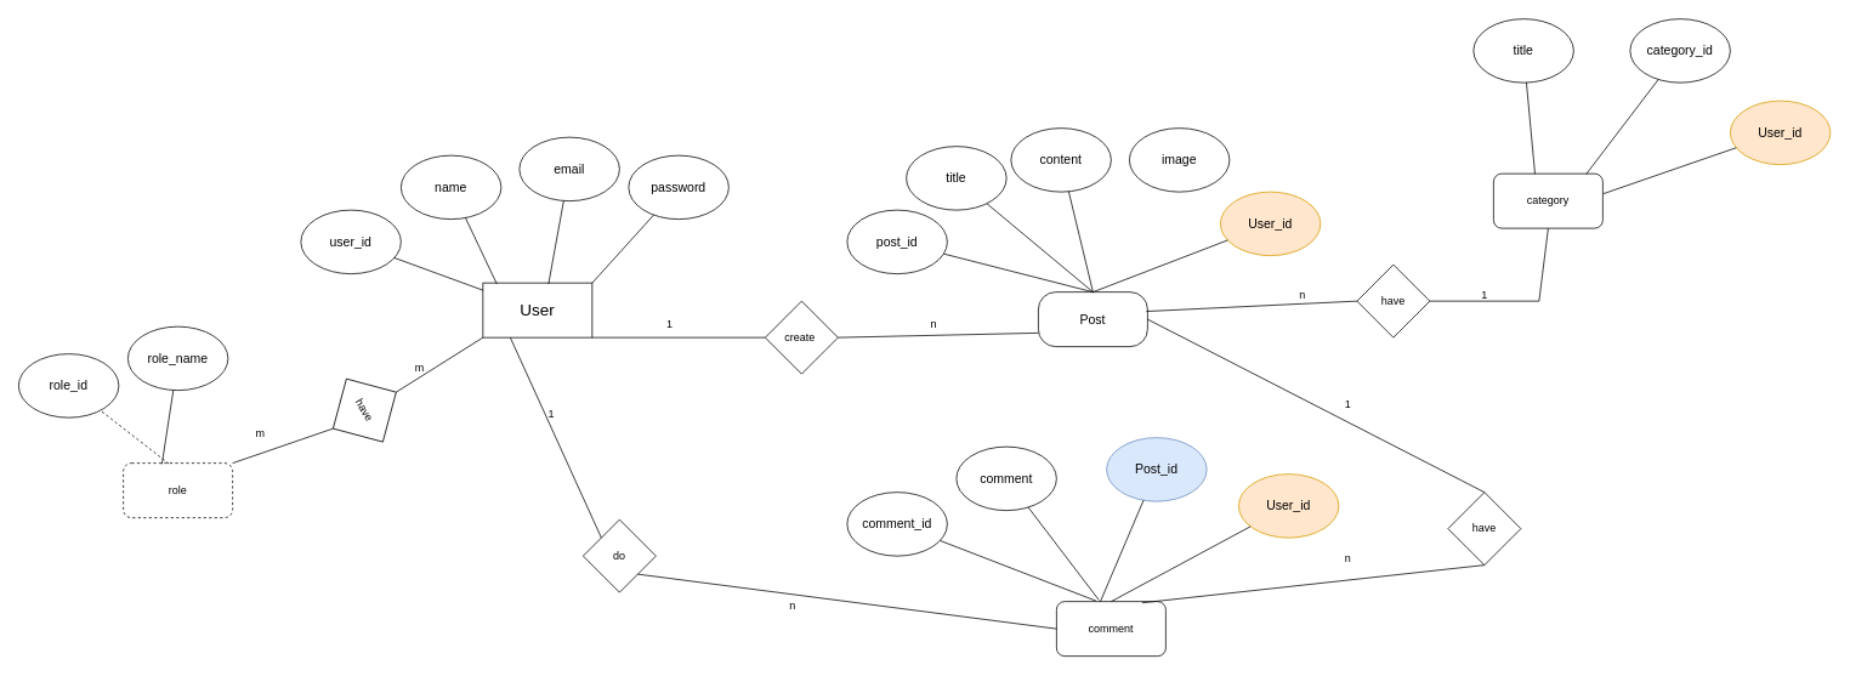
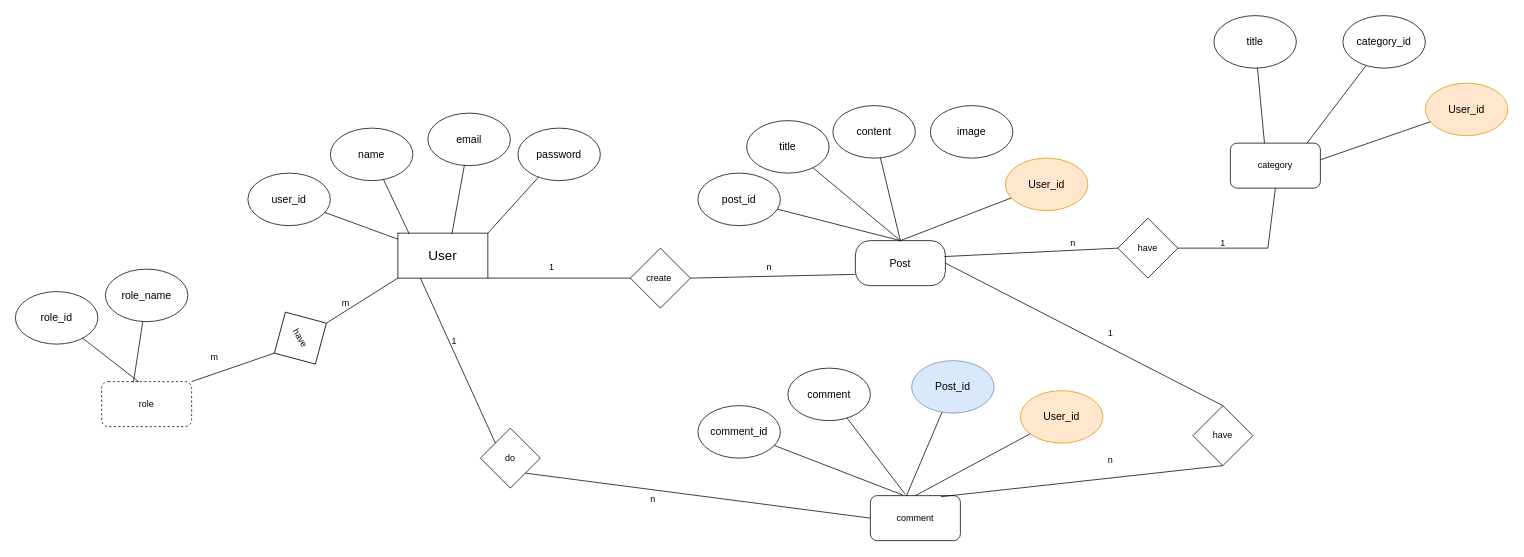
  <mxCell id="0" />
  <mxCell id="1" parent="0" />
  <mxCell id="2" value="&lt;font style=&quot;font-size: 18px;&quot;&gt;User&lt;/font&gt;" style="rounded=0;whiteSpace=wrap;html=1;" parent="1" vertex="1"><mxGeometry x="530" y="310" width="120" height="60" as="geometry" /></mxCell>
  <mxCell id="3" value="&lt;font style=&quot;font-size: 14px;&quot;&gt;user_id&lt;br&gt;&lt;/font&gt;" style="ellipse;whiteSpace=wrap;html=1;" parent="1" vertex="1"><mxGeometry x="330" y="230" width="110" height="70" as="geometry" /></mxCell>
  <mxCell id="4" value="" style="endArrow=none;html=1;rounded=0;" parent="1" source="2" target="3" edge="1"><mxGeometry width="50" height="50" relative="1" as="geometry"><mxPoint x="880" y="350" as="sourcePoint" /><mxPoint x="930" y="300" as="targetPoint" /><Array as="points" /></mxGeometry></mxCell>
  <mxCell id="5" value="&lt;font style=&quot;font-size: 14px;&quot;&gt;name&lt;br&gt;&lt;/font&gt;" style="ellipse;whiteSpace=wrap;html=1;" parent="1" vertex="1"><mxGeometry x="440" y="170" width="110" height="70" as="geometry" /></mxCell>
  <mxCell id="6" value="" style="endArrow=none;html=1;rounded=0;exitX=0.127;exitY=0.02;exitDx=0;exitDy=0;exitPerimeter=0;" parent="1" source="2" target="5" edge="1"><mxGeometry width="50" height="50" relative="1" as="geometry"><mxPoint x="666" y="240" as="sourcePoint" /><mxPoint x="1040" y="270" as="targetPoint" /><Array as="points" /></mxGeometry></mxCell>
  <mxCell id="7" value="&lt;font style=&quot;font-size: 14px;&quot;&gt;email&lt;br&gt;&lt;/font&gt;" style="ellipse;whiteSpace=wrap;html=1;" parent="1" vertex="1"><mxGeometry x="570" y="150" width="110" height="70" as="geometry" /></mxCell>
  <mxCell id="8" value="" style="endArrow=none;html=1;rounded=0;exitX=0.6;exitY=0.02;exitDx=0;exitDy=0;exitPerimeter=0;" parent="1" source="2" target="7" edge="1"><mxGeometry width="50" height="50" relative="1" as="geometry"><mxPoint x="580" y="281" as="sourcePoint" /><mxPoint x="1050" y="280" as="targetPoint" /><Array as="points" /></mxGeometry></mxCell>
  <mxCell id="9" value="&lt;font style=&quot;font-size: 14px;&quot;&gt;password&lt;br&gt;&lt;/font&gt;" style="ellipse;whiteSpace=wrap;html=1;" parent="1" vertex="1"><mxGeometry x="690" y="170" width="110" height="70" as="geometry" /></mxCell>
  <mxCell id="10" value="" style="endArrow=none;html=1;rounded=0;exitX=1;exitY=0;exitDx=0;exitDy=0;" parent="1" source="2" target="9" edge="1"><mxGeometry width="50" height="50" relative="1" as="geometry"><mxPoint x="775" y="291" as="sourcePoint" /><mxPoint x="1250" y="290" as="targetPoint" /><Array as="points" /></mxGeometry></mxCell>
  <mxCell id="11" value="&lt;font style=&quot;font-size: 14px;&quot;&gt;Post&lt;/font&gt;" style="rounded=1;whiteSpace=wrap;html=1;arcSize=32;" parent="1" vertex="1"><mxGeometry x="1140" y="320" width="120" height="60" as="geometry" /></mxCell>
  <mxCell id="12" value="&lt;font style=&quot;font-size: 14px;&quot;&gt;content&lt;br&gt;&lt;/font&gt;" style="ellipse;whiteSpace=wrap;html=1;" parent="1" vertex="1"><mxGeometry x="1110" y="140" width="110" height="70" as="geometry" /></mxCell>
  <mxCell id="13" value="" style="endArrow=none;html=1;rounded=0;exitX=0.5;exitY=0;exitDx=0;exitDy=0;" parent="1" source="11" target="12" edge="1"><mxGeometry width="50" height="50" relative="1" as="geometry"><mxPoint x="1165" y="410" as="sourcePoint" /><mxPoint x="1610" y="300" as="targetPoint" /><Array as="points" /></mxGeometry></mxCell>
  <mxCell id="14" value="&lt;font style=&quot;font-size: 14px;&quot;&gt;image&lt;br&gt;&lt;/font&gt;" style="ellipse;whiteSpace=wrap;html=1;" parent="1" vertex="1"><mxGeometry x="1240" y="140" width="110" height="70" as="geometry" /></mxCell>
  <mxCell id="15" value="" style="endArrow=none;html=1;rounded=0;exitX=0.5;exitY=0;exitDx=0;exitDy=0;" parent="1" source="11" target="16" edge="1"><mxGeometry width="50" height="50" relative="1" as="geometry"><mxPoint x="930" y="230" as="sourcePoint" /><mxPoint x="1510" y="250" as="targetPoint" /><Array as="points" /></mxGeometry></mxCell>
  <mxCell id="16" value="&lt;font style=&quot;font-size: 14px;&quot;&gt;title&lt;br&gt;&lt;/font&gt;" style="ellipse;whiteSpace=wrap;html=1;" parent="1" vertex="1"><mxGeometry x="995" y="160" width="110" height="70" as="geometry" /></mxCell>
  <mxCell id="17" value="&lt;font style=&quot;font-size: 14px;&quot;&gt;post_id&lt;br&gt;&lt;/font&gt;" style="ellipse;whiteSpace=wrap;html=1;" parent="1" vertex="1"><mxGeometry x="930" y="230" width="110" height="70" as="geometry" /></mxCell>
  <mxCell id="18" value="" style="endArrow=none;html=1;rounded=0;exitX=0.5;exitY=0;exitDx=0;exitDy=0;" parent="1" source="11" target="17" edge="1"><mxGeometry width="50" height="50" relative="1" as="geometry"><mxPoint x="1110" y="330" as="sourcePoint" /><mxPoint x="1367" y="240" as="targetPoint" /><Array as="points" /></mxGeometry></mxCell>
  <mxCell id="19" value="&lt;font style=&quot;font-size: 14px;&quot;&gt;User_id&lt;br&gt;&lt;/font&gt;" style="ellipse;whiteSpace=wrap;html=1;fillColor=#ffe6cc;strokeColor=#d79b00;" parent="1" vertex="1"><mxGeometry x="1340" y="210" width="110" height="70" as="geometry" /></mxCell>
  <mxCell id="20" value="" style="endArrow=none;html=1;rounded=0;exitX=0.5;exitY=0;exitDx=0;exitDy=0;" parent="1" source="11" target="19" edge="1"><mxGeometry width="50" height="50" relative="1" as="geometry"><mxPoint x="1165" y="410" as="sourcePoint" /><mxPoint x="1760" y="300" as="targetPoint" /><Array as="points" /></mxGeometry></mxCell>
  <mxCell id="21" value="create&amp;nbsp;" style="rhombus;whiteSpace=wrap;html=1;" vertex="1" parent="1"><mxGeometry x="840" y="330" width="80" height="80" as="geometry" /></mxCell>
  <mxCell id="22" value="" style="endArrow=none;html=1;rounded=0;exitX=1;exitY=1;exitDx=0;exitDy=0;entryX=0;entryY=0.5;entryDx=0;entryDy=0;" edge="1" parent="1" source="2" target="21"><mxGeometry width="50" height="50" relative="1" as="geometry"><mxPoint x="800" y="430" as="sourcePoint" /><mxPoint x="850" y="380" as="targetPoint" /></mxGeometry></mxCell>
  <mxCell id="23" value="" style="endArrow=none;html=1;rounded=0;exitX=0;exitY=0.75;exitDx=0;exitDy=0;entryX=1;entryY=0.5;entryDx=0;entryDy=0;" edge="1" parent="1" source="11" target="21"><mxGeometry width="50" height="50" relative="1" as="geometry"><mxPoint x="680" y="340" as="sourcePoint" /><mxPoint x="850" y="380" as="targetPoint" /><Array as="points" /></mxGeometry></mxCell>
  <mxCell id="24" value="1" style="text;html=1;align=center;verticalAlign=middle;resizable=0;points=[];autosize=1;strokeColor=none;fillColor=none;" vertex="1" parent="1"><mxGeometry x="720" y="340" width="30" height="30" as="geometry" /></mxCell>
  <mxCell id="25" value="n" style="text;html=1;align=center;verticalAlign=middle;resizable=0;points=[];autosize=1;strokeColor=none;fillColor=none;rounded=1;" vertex="1" parent="1"><mxGeometry x="1010" y="340" width="30" height="30" as="geometry" /></mxCell>
  <mxCell id="26" value="comment" style="rounded=1;whiteSpace=wrap;html=1;" vertex="1" parent="1"><mxGeometry x="1160" y="660" width="120" height="60" as="geometry" /></mxCell>
  <mxCell id="27" value="&lt;font style=&quot;font-size: 14px;&quot;&gt;comment_id&lt;br&gt;&lt;/font&gt;" style="ellipse;whiteSpace=wrap;html=1;" vertex="1" parent="1"><mxGeometry x="930" y="540" width="110" height="70" as="geometry" /></mxCell>
  <mxCell id="28" value="" style="endArrow=none;html=1;rounded=0;exitX=0.361;exitY=-0.012;exitDx=0;exitDy=0;exitPerimeter=0;" edge="1" target="27" parent="1" source="26"><mxGeometry width="50" height="50" relative="1" as="geometry"><mxPoint x="1200" y="630" as="sourcePoint" /><mxPoint x="1367" y="550" as="targetPoint" /><Array as="points" /></mxGeometry></mxCell>
  <mxCell id="29" value="" style="endArrow=none;html=1;rounded=0;exitX=0.387;exitY=-0.028;exitDx=0;exitDy=0;exitPerimeter=0;" edge="1" target="30" parent="1" source="26"><mxGeometry width="50" height="50" relative="1" as="geometry"><mxPoint x="1200" y="630" as="sourcePoint" /><mxPoint x="1487" y="500" as="targetPoint" /><Array as="points" /></mxGeometry></mxCell>
  <mxCell id="30" value="&lt;font style=&quot;font-size: 14px;&quot;&gt;comment&lt;br&gt;&lt;/font&gt;" style="ellipse;whiteSpace=wrap;html=1;" vertex="1" parent="1"><mxGeometry x="1050" y="490" width="110" height="70" as="geometry" /></mxCell>
  <mxCell id="31" value="&lt;font style=&quot;font-size: 14px;&quot;&gt;User_id&lt;br&gt;&lt;/font&gt;" style="ellipse;whiteSpace=wrap;html=1;fillColor=#ffe6cc;strokeColor=#d79b00;" vertex="1" parent="1"><mxGeometry x="1360" y="520" width="110" height="70" as="geometry" /></mxCell>
  <mxCell id="32" value="" style="endArrow=none;html=1;rounded=0;exitX=0.5;exitY=0;exitDx=0;exitDy=0;" edge="1" target="31" parent="1" source="26"><mxGeometry width="50" height="50" relative="1" as="geometry"><mxPoint x="1220" y="630" as="sourcePoint" /><mxPoint x="1780" y="610" as="targetPoint" /><Array as="points" /></mxGeometry></mxCell>
  <mxCell id="33" value="&lt;font style=&quot;font-size: 14px;&quot;&gt;Post_id&lt;br&gt;&lt;/font&gt;" style="ellipse;whiteSpace=wrap;html=1;fillColor=#dae8fc;strokeColor=#6c8ebf;" vertex="1" parent="1"><mxGeometry x="1215" y="480" width="110" height="70" as="geometry" /></mxCell>
  <mxCell id="34" value="" style="endArrow=none;html=1;rounded=0;exitX=0.4;exitY=0.007;exitDx=0;exitDy=0;exitPerimeter=0;" edge="1" target="33" parent="1" source="26"><mxGeometry width="50" height="50" relative="1" as="geometry"><mxPoint x="1075" y="590" as="sourcePoint" /><mxPoint x="1635" y="570" as="targetPoint" /><Array as="points" /></mxGeometry></mxCell>
  <mxCell id="35" value="do" style="rhombus;whiteSpace=wrap;html=1;" vertex="1" parent="1"><mxGeometry x="640" y="570" width="80" height="80" as="geometry" /></mxCell>
  <mxCell id="36" value="have" style="rhombus;whiteSpace=wrap;html=1;" vertex="1" parent="1"><mxGeometry x="1590" y="540" width="80" height="80" as="geometry" /></mxCell>
  <mxCell id="37" value="1" style="text;html=1;align=center;verticalAlign=middle;resizable=0;points=[];autosize=1;strokeColor=none;fillColor=none;" vertex="1" parent="1"><mxGeometry x="590" y="438.75" width="30" height="30" as="geometry" /></mxCell>
  <mxCell id="38" value="" style="endArrow=none;html=1;rounded=0;exitX=0.25;exitY=1;exitDx=0;exitDy=0;entryX=0;entryY=0;entryDx=0;entryDy=0;" edge="1" parent="1" source="2" target="35"><mxGeometry width="50" height="50" relative="1" as="geometry"><mxPoint x="520" y="468.75" as="sourcePoint" /><mxPoint x="710" y="468.75" as="targetPoint" /></mxGeometry></mxCell>
  <mxCell id="39" value="n" style="text;html=1;align=center;verticalAlign=middle;resizable=0;points=[];autosize=1;strokeColor=none;fillColor=none;" vertex="1" parent="1"><mxGeometry x="855" y="650" width="30" height="30" as="geometry" /></mxCell>
  <mxCell id="40" value="" style="endArrow=none;html=1;rounded=0;exitX=0.25;exitY=1;exitDx=0;exitDy=0;entryX=0;entryY=0.5;entryDx=0;entryDy=0;" edge="1" parent="1" target="26"><mxGeometry width="50" height="50" relative="1" as="geometry"><mxPoint x="700" y="630" as="sourcePoint" /><mxPoint x="800" y="850" as="targetPoint" /></mxGeometry></mxCell>
  <mxCell id="41" value="" style="endArrow=none;html=1;rounded=0;exitX=1;exitY=0.5;exitDx=0;exitDy=0;entryX=0.5;entryY=0;entryDx=0;entryDy=0;" edge="1" parent="1" source="11" target="36"><mxGeometry width="50" height="50" relative="1" as="geometry"><mxPoint x="1150" y="375" as="sourcePoint" /><mxPoint x="930" y="380" as="targetPoint" /><Array as="points" /></mxGeometry></mxCell>
  <mxCell id="42" value="" style="endArrow=none;html=1;rounded=0;exitX=0.783;exitY=0.024;exitDx=0;exitDy=0;exitPerimeter=0;entryX=0.5;entryY=1;entryDx=0;entryDy=0;" edge="1" parent="1" source="26" target="36"><mxGeometry width="50" height="50" relative="1" as="geometry"><mxPoint x="1270" y="660" as="sourcePoint" /><mxPoint x="1602" y="808" as="targetPoint" /><Array as="points" /></mxGeometry></mxCell>
  <mxCell id="43" value="n" style="text;html=1;align=center;verticalAlign=middle;resizable=0;points=[];autosize=1;strokeColor=none;fillColor=none;" vertex="1" parent="1"><mxGeometry x="1465" y="598" width="30" height="30" as="geometry" /></mxCell>
  <mxCell id="44" value="1" style="text;html=1;align=center;verticalAlign=middle;resizable=0;points=[];autosize=1;strokeColor=none;fillColor=none;" vertex="1" parent="1"><mxGeometry x="1465" y="428" width="30" height="30" as="geometry" /></mxCell>
  <mxCell id="45" value="category" style="rounded=1;whiteSpace=wrap;html=1;" vertex="1" parent="1"><mxGeometry x="1640" y="190" width="120" height="60" as="geometry" /></mxCell>
  <mxCell id="46" value="&lt;font style=&quot;font-size: 14px;&quot;&gt;category_id&lt;br&gt;&lt;/font&gt;" style="ellipse;whiteSpace=wrap;html=1;" vertex="1" parent="1"><mxGeometry x="1790" y="20" width="110" height="70" as="geometry" /></mxCell>
  <mxCell id="47" value="" style="endArrow=none;html=1;rounded=0;exitX=0.849;exitY=0.006;exitDx=0;exitDy=0;exitPerimeter=0;" edge="1" parent="1" source="45" target="46"><mxGeometry width="50" height="50" relative="1" as="geometry"><mxPoint x="1750" y="200" as="sourcePoint" /><mxPoint x="2170" y="190" as="targetPoint" /><Array as="points" /></mxGeometry></mxCell>
  <mxCell id="48" value="&lt;font style=&quot;font-size: 14px;&quot;&gt;title&lt;br&gt;&lt;/font&gt;" style="ellipse;whiteSpace=wrap;html=1;" vertex="1" parent="1"><mxGeometry x="1618" y="20" width="110" height="70" as="geometry" /></mxCell>
  <mxCell id="49" value="" style="endArrow=none;html=1;rounded=0;exitX=0.379;exitY=0.004;exitDx=0;exitDy=0;exitPerimeter=0;" edge="1" target="48" parent="1" source="45"><mxGeometry width="50" height="50" relative="1" as="geometry"><mxPoint x="1570" y="200" as="sourcePoint" /><mxPoint x="1998" y="190" as="targetPoint" /><Array as="points" /></mxGeometry></mxCell>
  <mxCell id="50" value="have" style="rhombus;whiteSpace=wrap;html=1;" vertex="1" parent="1"><mxGeometry x="1490" y="290" width="80" height="80" as="geometry" /></mxCell>
  <mxCell id="51" value="" style="endArrow=none;html=1;rounded=0;exitX=1;exitY=0.5;exitDx=0;exitDy=0;entryX=0.5;entryY=1;entryDx=0;entryDy=0;" edge="1" parent="1" source="50" target="45"><mxGeometry width="50" height="50" relative="1" as="geometry"><mxPoint x="1752" y="210" as="sourcePoint" /><mxPoint x="1833" y="97" as="targetPoint" /><Array as="points"><mxPoint x="1690" y="330" /></Array></mxGeometry></mxCell>
  <mxCell id="52" value="" style="endArrow=none;html=1;rounded=0;entryX=0;entryY=0.5;entryDx=0;entryDy=0;exitX=0.989;exitY=0.354;exitDx=0;exitDy=0;exitPerimeter=0;" edge="1" parent="1" source="11" target="50"><mxGeometry width="50" height="50" relative="1" as="geometry"><mxPoint x="1260" y="350" as="sourcePoint" /><mxPoint x="1360" y="270" as="targetPoint" /><Array as="points" /></mxGeometry></mxCell>
  <mxCell id="53" value="n" style="text;html=1;align=center;verticalAlign=middle;resizable=0;points=[];autosize=1;strokeColor=none;fillColor=none;" vertex="1" parent="1"><mxGeometry x="1415" y="308" width="30" height="30" as="geometry" /></mxCell>
  <mxCell id="54" value="1" style="text;html=1;align=center;verticalAlign=middle;resizable=0;points=[];autosize=1;strokeColor=none;fillColor=none;" vertex="1" parent="1"><mxGeometry x="1615" y="308" width="30" height="30" as="geometry" /></mxCell>
  <mxCell id="55" value="&lt;font style=&quot;font-size: 14px;&quot;&gt;User_id&lt;br&gt;&lt;/font&gt;" style="ellipse;whiteSpace=wrap;html=1;fillColor=#ffe6cc;strokeColor=#d79b00;" vertex="1" parent="1"><mxGeometry x="1900" y="110" width="110" height="70" as="geometry" /></mxCell>
  <mxCell id="56" value="" style="endArrow=none;html=1;rounded=0;exitX=1.006;exitY=0.366;exitDx=0;exitDy=0;exitPerimeter=0;" edge="1" target="55" parent="1" source="45"><mxGeometry width="50" height="50" relative="1" as="geometry"><mxPoint x="1760" y="220" as="sourcePoint" /><mxPoint x="2320" y="200" as="targetPoint" /><Array as="points" /></mxGeometry></mxCell>
  <mxCell id="57" value="role" style="rounded=1;whiteSpace=wrap;html=1;dashed=1;" vertex="1" parent="1"><mxGeometry x="135" y="508" width="120" height="60" as="geometry" /></mxCell>
  <mxCell id="58" value="&lt;font style=&quot;font-size: 14px;&quot;&gt;role_id&lt;br&gt;&lt;/font&gt;" style="ellipse;whiteSpace=wrap;html=1;" vertex="1" parent="1"><mxGeometry x="20" y="388" width="110" height="70" as="geometry" /></mxCell>
- <mxCell id="59" value="" style="endArrow=none;html=1;rounded=0;exitX=0.416;exitY=0.009;exitDx=0;exitDy=0;exitPerimeter=0;dashed=1;" edge="1" target="58" parent="1" source="57"><mxGeometry width="50" height="50" relative="1" as="geometry"><mxPoint x="300" y="487" as="sourcePoint" /><mxPoint x="700" y="469" as="targetPoint" /><Array as="points" /></mxGeometry></mxCell>
+ <mxCell id="59" value="" style="endArrow=none;html=1;rounded=0;exitX=0.416;exitY=0.009;exitDx=0;exitDy=0;exitPerimeter=0;" edge="1" target="58" parent="1" source="57"><mxGeometry width="50" height="50" relative="1" as="geometry"><mxPoint x="300" y="487" as="sourcePoint" /><mxPoint x="700" y="469" as="targetPoint" /><Array as="points" /></mxGeometry></mxCell>
  <mxCell id="60" value="&lt;font style=&quot;font-size: 14px;&quot;&gt;role_name&lt;br&gt;&lt;/font&gt;" style="ellipse;whiteSpace=wrap;html=1;" vertex="1" parent="1"><mxGeometry x="140" y="358" width="110" height="70" as="geometry" /></mxCell>
  <mxCell id="61" value="" style="endArrow=none;html=1;rounded=0;exitX=0.353;exitY=0.019;exitDx=0;exitDy=0;exitPerimeter=0;" edge="1" target="60" parent="1" source="57"><mxGeometry width="50" height="50" relative="1" as="geometry"><mxPoint x="300" y="490" as="sourcePoint" /><mxPoint x="810" y="416.75" as="targetPoint" /><Array as="points" /></mxGeometry></mxCell>
  <mxCell id="62" value="have" style="rhombus;whiteSpace=wrap;html=1;rotation=60;" vertex="1" parent="1"><mxGeometry x="360" y="410" width="80" height="80" as="geometry" /></mxCell>
  <mxCell id="63" value="" style="endArrow=none;html=1;rounded=0;exitX=0.5;exitY=1;exitDx=0;exitDy=0;entryX=1;entryY=0;entryDx=0;entryDy=0;" edge="1" parent="1" source="62" target="57"><mxGeometry width="50" height="50" relative="1" as="geometry"><mxPoint x="570" y="380" as="sourcePoint" /><mxPoint x="670" y="600" as="targetPoint" /><Array as="points" /></mxGeometry></mxCell>
  <mxCell id="64" value="" style="endArrow=none;html=1;rounded=0;exitX=0.5;exitY=1;exitDx=0;exitDy=0;entryX=0.5;entryY=0;entryDx=0;entryDy=0;" edge="1" parent="1" target="62"><mxGeometry width="50" height="50" relative="1" as="geometry"><mxPoint x="530" y="370" as="sourcePoint" /><mxPoint x="420" y="408" as="targetPoint" /><Array as="points" /></mxGeometry></mxCell>
  <mxCell id="65" value="m" style="text;html=1;align=center;verticalAlign=middle;resizable=0;points=[];autosize=1;strokeColor=none;fillColor=none;" vertex="1" parent="1"><mxGeometry x="270" y="460" width="30" height="30" as="geometry" /></mxCell>
  <mxCell id="66" value="m" style="text;html=1;align=center;verticalAlign=middle;resizable=0;points=[];autosize=1;strokeColor=none;fillColor=none;" vertex="1" parent="1"><mxGeometry x="445" y="388" width="30" height="30" as="geometry" /></mxCell>
